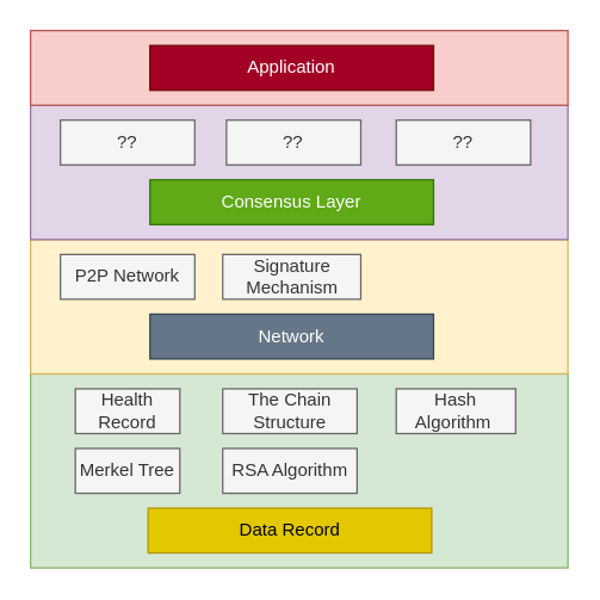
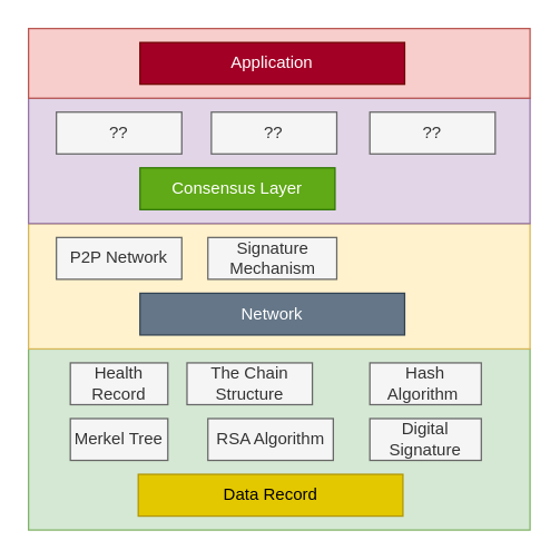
  <mxCell id="0" />
  <mxCell id="1" parent="0" />
  <mxCell id="2" value="" style="rounded=0;whiteSpace=wrap;html=1;fillColor=#d5e8d4;strokeColor=#82b366;" parent="1" vertex="1"><mxGeometry x="20" y="250" width="360" height="130" as="geometry" /></mxCell>
  <mxCell id="3" value="Data Record" style="text;html=1;strokeColor=#B09500;fillColor=#e3c800;align=center;verticalAlign=middle;whiteSpace=wrap;rounded=0;fontColor=#000000;" parent="1" vertex="1"><mxGeometry x="98.75" y="340" width="190" height="30" as="geometry" /></mxCell>
  <mxCell id="4" value="Health Record" style="text;html=1;align=center;verticalAlign=middle;whiteSpace=wrap;rounded=0;fillColor=#f5f5f5;fontColor=#333333;strokeColor=#666666;" parent="1" vertex="1"><mxGeometry x="50" y="260" width="70" height="30" as="geometry" /></mxCell>
- <mxCell id="5" value="The Chain Structure" style="text;html=1;align=center;verticalAlign=middle;whiteSpace=wrap;rounded=0;fillColor=#f5f5f5;fontColor=#333333;strokeColor=#666666;" parent="1" vertex="1"><mxGeometry x="148.75" y="260" width="90" height="30" as="geometry" /></mxCell>
+ <mxCell id="5" value="The Chain Structure" style="text;html=1;align=center;verticalAlign=middle;whiteSpace=wrap;rounded=0;fillColor=#f5f5f5;fontColor=#333333;strokeColor=#666666;" parent="1" vertex="1"><mxGeometry x="133.75" y="260" width="90" height="30" as="geometry" /></mxCell>
  <mxCell id="6" value="Hash Algorithm&amp;nbsp;" style="text;html=1;align=center;verticalAlign=middle;whiteSpace=wrap;rounded=0;fillColor=#f5f5f5;fontColor=#333333;strokeColor=#666666;" parent="1" vertex="1"><mxGeometry x="265" y="260" width="80" height="30" as="geometry" /></mxCell>
+ <mxCell id="7" value="Digital Signature" style="text;html=1;align=center;verticalAlign=middle;whiteSpace=wrap;rounded=0;fillColor=#f5f5f5;fontColor=#333333;strokeColor=#666666;" parent="1" vertex="1"><mxGeometry x="265" y="300" width="80" height="30" as="geometry" /></mxCell>
  <mxCell id="8" value="Merkel Tree" style="text;html=1;align=center;verticalAlign=middle;whiteSpace=wrap;rounded=0;fillColor=#f5f5f5;fontColor=#333333;strokeColor=#666666;" parent="1" vertex="1"><mxGeometry x="50" y="300" width="70" height="30" as="geometry" /></mxCell>
  <mxCell id="9" value="RSA Algorithm" style="text;html=1;align=center;verticalAlign=middle;whiteSpace=wrap;rounded=0;fillColor=#f5f5f5;fontColor=#333333;strokeColor=#666666;" parent="1" vertex="1"><mxGeometry x="148.75" y="300" width="90" height="30" as="geometry" /></mxCell>
  <mxCell id="10" value="" style="rounded=0;whiteSpace=wrap;html=1;fillColor=#fff2cc;strokeColor=#d6b656;" parent="1" vertex="1"><mxGeometry x="20" y="160" width="360" height="90" as="geometry" /></mxCell>
  <mxCell id="11" value="Network" style="text;html=1;strokeColor=#314354;fillColor=#647687;align=center;verticalAlign=middle;whiteSpace=wrap;rounded=0;fontColor=#ffffff;" parent="1" vertex="1"><mxGeometry x="100" y="210" width="190" height="30" as="geometry" /></mxCell>
  <mxCell id="12" value="P2P Network" style="text;html=1;align=center;verticalAlign=middle;whiteSpace=wrap;rounded=0;fillColor=#f5f5f5;fontColor=#333333;strokeColor=#666666;" parent="1" vertex="1"><mxGeometry x="40" y="170" width="90" height="30" as="geometry" /></mxCell>
  <mxCell id="13" value="Signature Mechanism" style="text;html=1;align=center;verticalAlign=middle;whiteSpace=wrap;rounded=0;fillColor=#f5f5f5;fontColor=#333333;strokeColor=#666666;" parent="1" vertex="1"><mxGeometry x="148.75" y="170" width="92.5" height="30" as="geometry" /></mxCell>
  <mxCell id="14" value="" style="rounded=0;whiteSpace=wrap;html=1;fillColor=#e1d5e7;strokeColor=#9673a6;" parent="1" vertex="1"><mxGeometry x="20" y="70" width="360" height="90" as="geometry" /></mxCell>
- <mxCell id="15" value="Consensus Layer" style="text;html=1;strokeColor=#2D7600;fillColor=#60a917;align=center;verticalAlign=middle;whiteSpace=wrap;rounded=0;fontColor=#ffffff;" parent="1" vertex="1"><mxGeometry x="100" y="120" width="190" height="30" as="geometry" /></mxCell>
+ <mxCell id="15" value="Consensus Layer" style="text;html=1;strokeColor=#2D7600;fillColor=#60a917;align=center;verticalAlign=middle;whiteSpace=wrap;rounded=0;fontColor=#ffffff;" parent="1" vertex="1"><mxGeometry x="100" y="120" width="140" height="30" as="geometry" /></mxCell>
  <mxCell id="16" value="??" style="text;html=1;align=center;verticalAlign=middle;whiteSpace=wrap;rounded=0;fillColor=#f5f5f5;fontColor=#333333;strokeColor=#666666;" parent="1" vertex="1"><mxGeometry x="40" y="80" width="90" height="30" as="geometry" /></mxCell>
  <mxCell id="17" value="??" style="text;html=1;align=center;verticalAlign=middle;whiteSpace=wrap;rounded=0;fillColor=#f5f5f5;fontColor=#333333;strokeColor=#666666;" parent="1" vertex="1"><mxGeometry x="151.25" y="80" width="90" height="30" as="geometry" /></mxCell>
  <mxCell id="18" value="??" style="text;html=1;align=center;verticalAlign=middle;whiteSpace=wrap;rounded=0;fillColor=#f5f5f5;fontColor=#333333;strokeColor=#666666;" parent="1" vertex="1"><mxGeometry x="265" y="80" width="90" height="30" as="geometry" /></mxCell>
  <mxCell id="19" value="" style="rounded=0;whiteSpace=wrap;html=1;fillColor=#f8cecc;strokeColor=#b85450;" parent="1" vertex="1"><mxGeometry x="20" y="20" width="360" height="50" as="geometry" /></mxCell>
  <mxCell id="20" value="Application" style="text;html=1;strokeColor=#6F0000;fillColor=#a20025;align=center;verticalAlign=middle;whiteSpace=wrap;rounded=0;fontColor=#ffffff;" parent="1" vertex="1"><mxGeometry x="100" y="30" width="190" height="30" as="geometry" /></mxCell>
